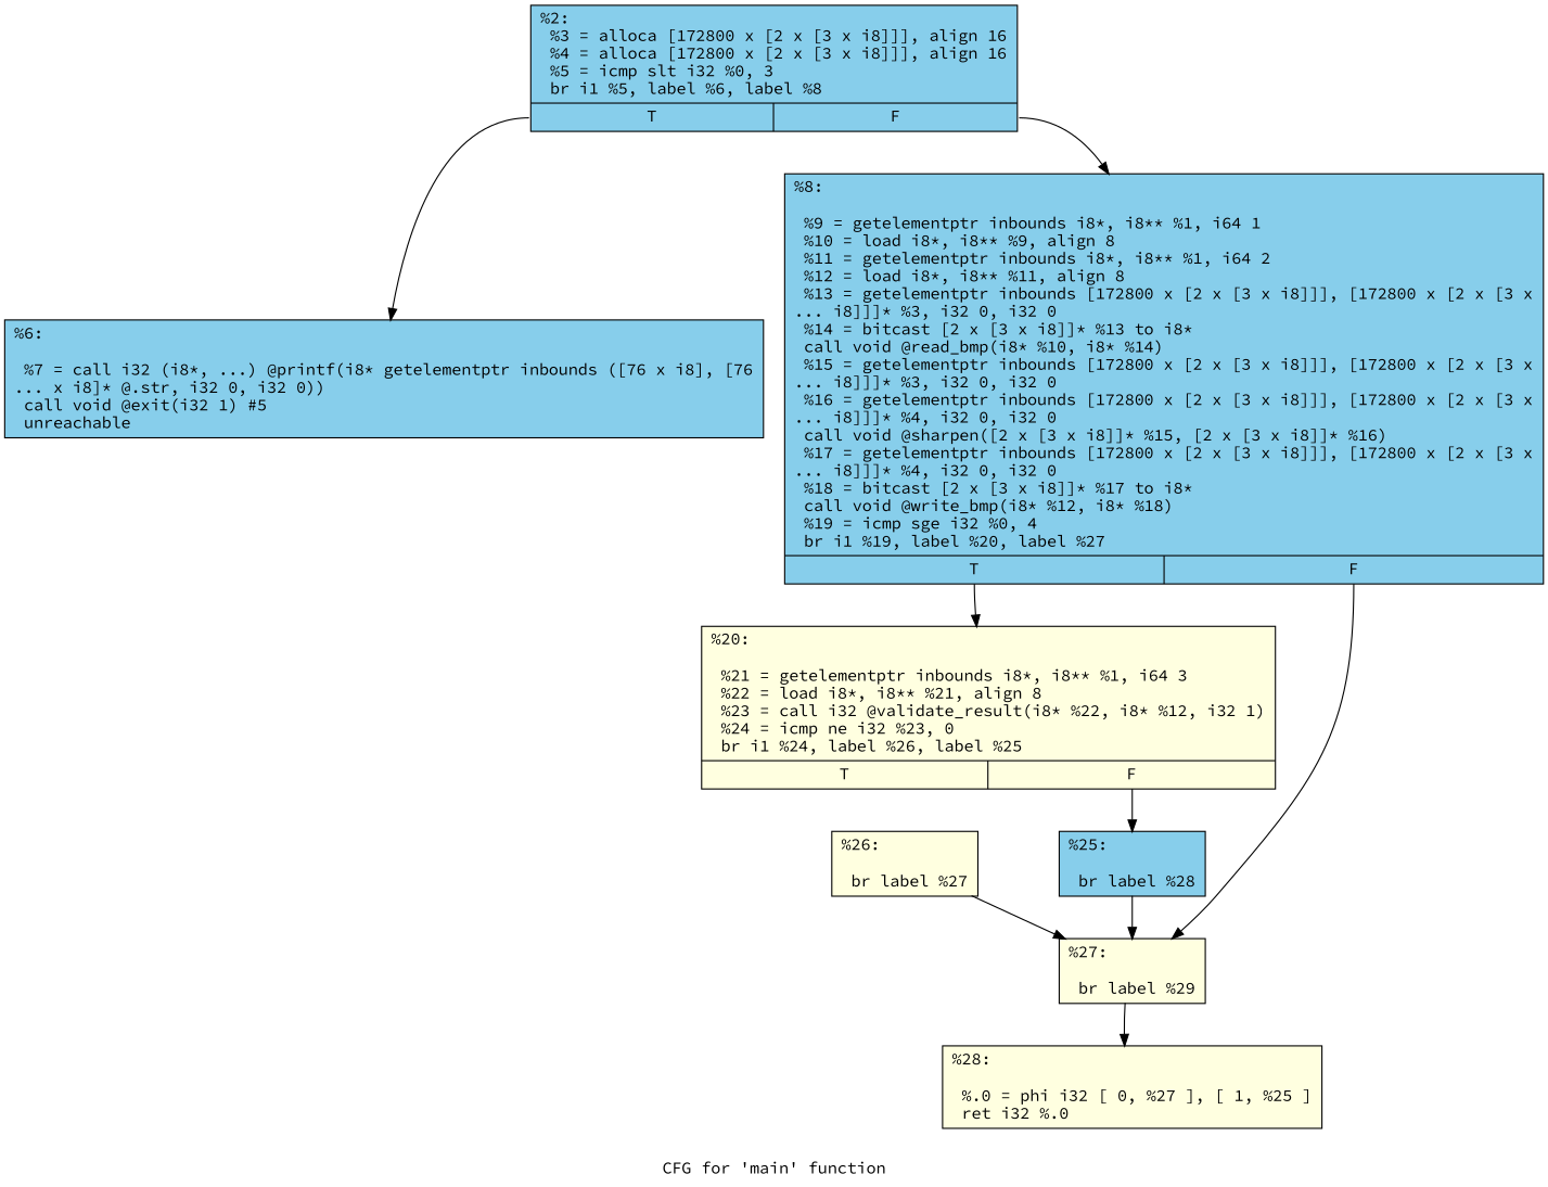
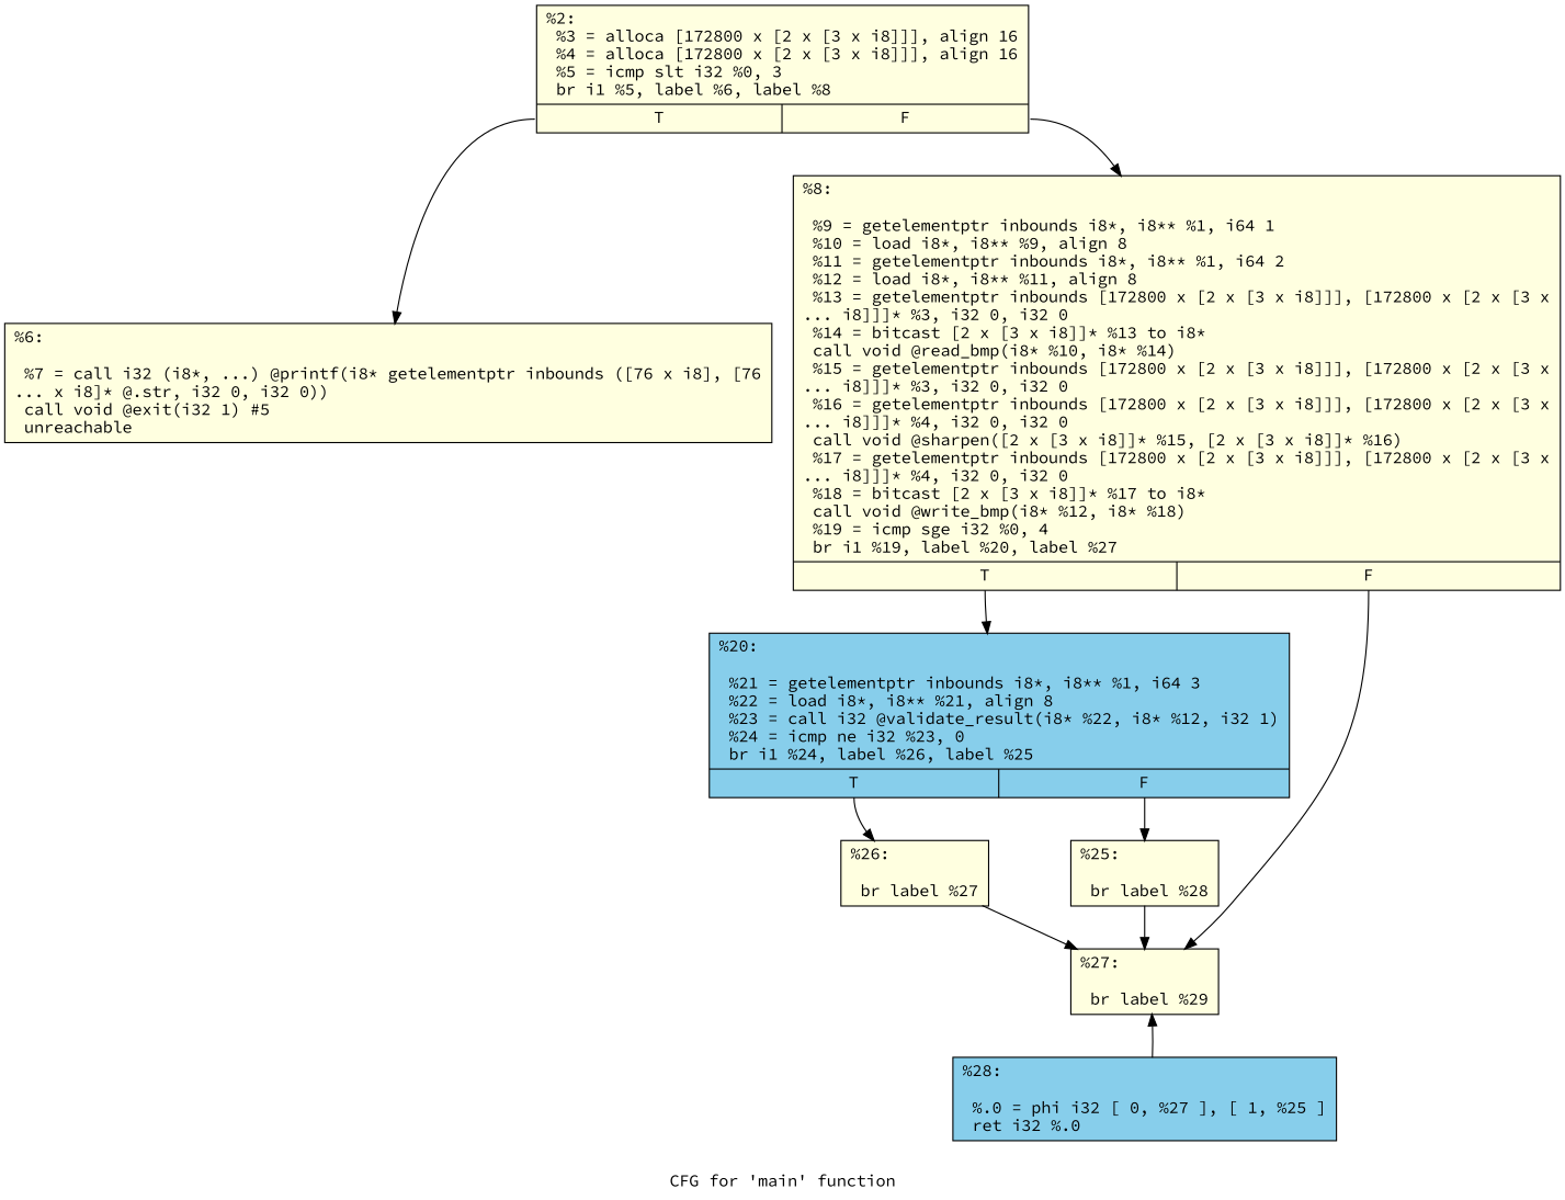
  digraph {
    fontname="Source Code Pro"
    label="CFG for 'main' function"
    node [fillcolor=lightyellow fontname="Source Code Pro" shape=record style=filled]
    edge [fontname="Source Code Pro"]
-   n1 [fillcolor=skyblue label="{%2:\l  %3 = alloca [172800 x [2 x [3 x i8]]], align 16\l  %4 = alloca [172800 x [2 x [3 x i8]]], align 16\l  %5 = icmp slt i32 %0, 3\l  br i1 %5, label %6, label %8\l|{<s0>T|<s1>F}}"]
-   n2 [fillcolor=skyblue label="{%6:\l\l  %7 = call i32 (i8*, ...) @printf(i8* getelementptr inbounds ([76 x i8], [76\l... x i8]* @.str, i32 0, i32 0))\l  call void @exit(i32 1) #5\l  unreachable\l}"]
-   n3 [fillcolor=skyblue label="{%8:\l\l  %9 = getelementptr inbounds i8*, i8** %1, i64 1\l  %10 = load i8*, i8** %9, align 8\l  %11 = getelementptr inbounds i8*, i8** %1, i64 2\l  %12 = load i8*, i8** %11, align 8\l  %13 = getelementptr inbounds [172800 x [2 x [3 x i8]]], [172800 x [2 x [3 x\l... i8]]]* %3, i32 0, i32 0\l  %14 = bitcast [2 x [3 x i8]]* %13 to i8*\l  call void @read_bmp(i8* %10, i8* %14)\l  %15 = getelementptr inbounds [172800 x [2 x [3 x i8]]], [172800 x [2 x [3 x\l... i8]]]* %3, i32 0, i32 0\l  %16 = getelementptr inbounds [172800 x [2 x [3 x i8]]], [172800 x [2 x [3 x\l... i8]]]* %4, i32 0, i32 0\l  call void @sharpen([2 x [3 x i8]]* %15, [2 x [3 x i8]]* %16)\l  %17 = getelementptr inbounds [172800 x [2 x [3 x i8]]], [172800 x [2 x [3 x\l... i8]]]* %4, i32 0, i32 0\l  %18 = bitcast [2 x [3 x i8]]* %17 to i8*\l  call void @write_bmp(i8* %12, i8* %18)\l  %19 = icmp sge i32 %0, 4\l  br i1 %19, label %20, label %27\l|{<s0>T|<s1>F}}"]
-   n4 [label="{%20:\l\l  %21 = getelementptr inbounds i8*, i8** %1, i64 3\l  %22 = load i8*, i8** %21, align 8\l  %23 = call i32 @validate_result(i8* %22, i8* %12, i32 1)\l  %24 = icmp ne i32 %23, 0\l  br i1 %24, label %26, label %25\l|{<s0>T|<s1>F}}"]
+   n1 [label="{%2:\l  %3 = alloca [172800 x [2 x [3 x i8]]], align 16\l  %4 = alloca [172800 x [2 x [3 x i8]]], align 16\l  %5 = icmp slt i32 %0, 3\l  br i1 %5, label %6, label %8\l|{<s0>T|<s1>F}}"]
+   n2 [label="{%6:\l\l  %7 = call i32 (i8*, ...) @printf(i8* getelementptr inbounds ([76 x i8], [76\l... x i8]* @.str, i32 0, i32 0))\l  call void @exit(i32 1) #5\l  unreachable\l}"]
+   n3 [label="{%8:\l\l  %9 = getelementptr inbounds i8*, i8** %1, i64 1\l  %10 = load i8*, i8** %9, align 8\l  %11 = getelementptr inbounds i8*, i8** %1, i64 2\l  %12 = load i8*, i8** %11, align 8\l  %13 = getelementptr inbounds [172800 x [2 x [3 x i8]]], [172800 x [2 x [3 x\l... i8]]]* %3, i32 0, i32 0\l  %14 = bitcast [2 x [3 x i8]]* %13 to i8*\l  call void @read_bmp(i8* %10, i8* %14)\l  %15 = getelementptr inbounds [172800 x [2 x [3 x i8]]], [172800 x [2 x [3 x\l... i8]]]* %3, i32 0, i32 0\l  %16 = getelementptr inbounds [172800 x [2 x [3 x i8]]], [172800 x [2 x [3 x\l... i8]]]* %4, i32 0, i32 0\l  call void @sharpen([2 x [3 x i8]]* %15, [2 x [3 x i8]]* %16)\l  %17 = getelementptr inbounds [172800 x [2 x [3 x i8]]], [172800 x [2 x [3 x\l... i8]]]* %4, i32 0, i32 0\l  %18 = bitcast [2 x [3 x i8]]* %17 to i8*\l  call void @write_bmp(i8* %12, i8* %18)\l  %19 = icmp sge i32 %0, 4\l  br i1 %19, label %20, label %27\l|{<s0>T|<s1>F}}"]
+   n4 [fillcolor=skyblue label="{%20:\l\l  %21 = getelementptr inbounds i8*, i8** %1, i64 3\l  %22 = load i8*, i8** %21, align 8\l  %23 = call i32 @validate_result(i8* %22, i8* %12, i32 1)\l  %24 = icmp ne i32 %23, 0\l  br i1 %24, label %26, label %25\l|{<s0>T|<s1>F}}"]
    n5 [label="{%27:\l\l  br label %29\l}"]
    n6 [label="{%26:\l\l  br label %27\l}"]
-   n7 [fillcolor=skyblue label="{%25:\l\l  br label %28\l}"]
-   n8 [label="{%28:\l\l  %.0 = phi i32 [ 0, %27 ], [ 1, %25 ]\l  ret i32 %.0\l}"]
+   n7 [label="{%25:\l\l  br label %28\l}"]
+   n8 [fillcolor=skyblue label="{%28:\l\l  %.0 = phi i32 [ 0, %27 ], [ 1, %25 ]\l  ret i32 %.0\l}"]
    n1 -> n2 [tailport=s0]
    n1 -> n3 [tailport=s1]
    n3 -> n4 [tailport=s0]
    n3 -> n5 [tailport=s1]
+   n4 -> n6 [tailport=s0]
    n4 -> n7 [tailport=s1]
-   n5 -> n8
+   n8 -> n5
    n6 -> n5
    n7 -> n5
  }
